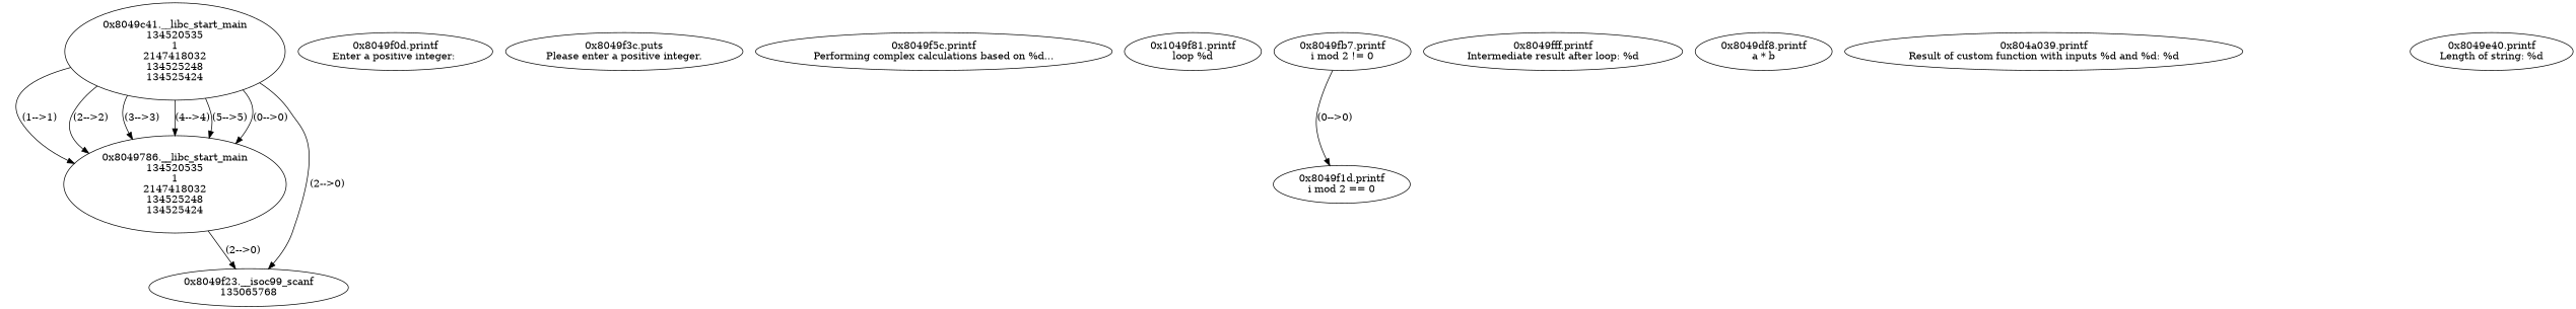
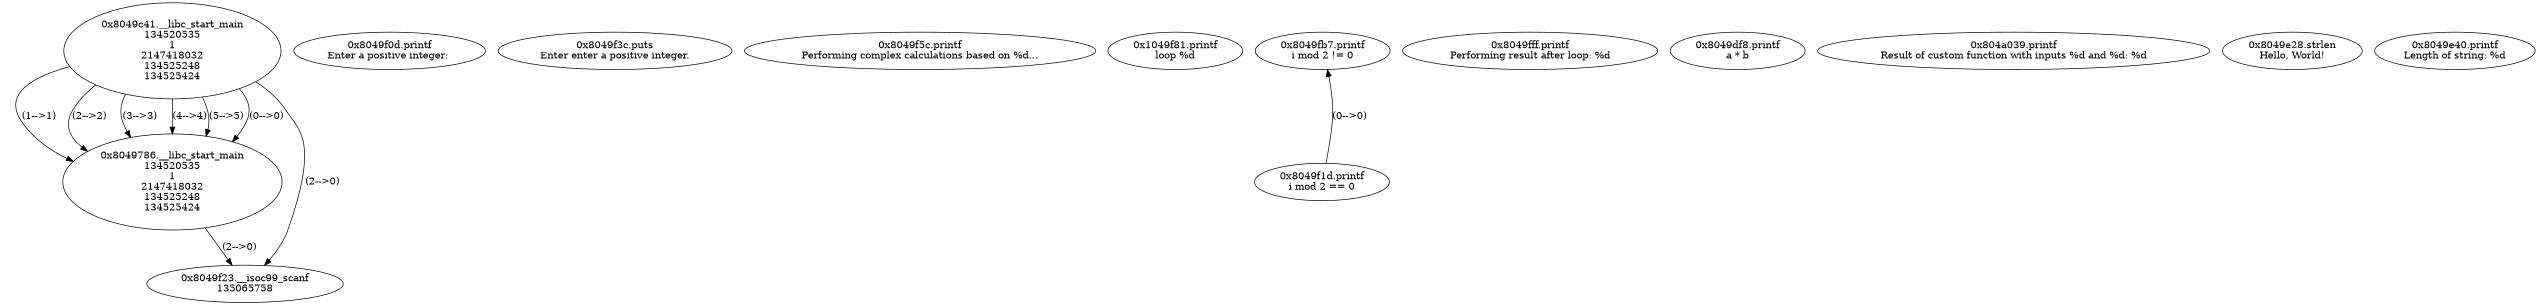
  digraph {
    n1 [label="0x8049c41.__libc_start_main\n134520535\n1\n2147418032\n134525248\n134525424"]
    n2 [label="0x8049786.__libc_start_main\n134520535\n1\n2147418032\n134525248\n134525424"]
-   n3 [label="0x8049f23.__isoc99_scanf\n135065768"]
+   n3 [label="0x8049f23.__isoc99_scanf\n135065758"]
    n4 [label="0x8049f0d.printf\nEnter a positive integer: "]
-   n5 [label="0x8049f3c.puts\nPlease enter a positive integer."]
+   n5 [label="0x8049f3c.puts\nEnter enter a positive integer."]
    n6 [label="0x8049f5c.printf\nPerforming complex calculations based on %d...\n"]
    n7 [label="0x1049f81.printf\nloop %d"]
    n8 [label="0x8049fb7.printf\ni mod 2 != 0"]
    n9 [label="0x8049f1d.printf\ni mod 2 == 0"]
-   n10 [label="0x8049fff.printf\nIntermediate result after loop: %d\n"]
+   n10 [label="0x8049fff.printf\nPerforming result after loop: %d\n"]
    n11 [label="0x8049df8.printf\na * b"]
    n12 [label="0x804a039.printf\nResult of custom function with inputs %d and %d: %d\n"]
+   n13 [label="0x8049e28.strlen\nHello, World!"]
    n14 [label="0x8049e40.printf\nLength of string: %d\n"]
    n1 -> n2 [label="(1-->1)"]
    n1 -> n2 [label="(2-->2)"]
    n1 -> n2 [label="(3-->3)"]
    n1 -> n2 [label="(4-->4)"]
    n1 -> n2 [label="(5-->5)"]
    n1 -> n2 [label="(0-->0)"]
    n1 -> n3 [label="(2-->0)"]
    n2 -> n3 [label="(2-->0)"]
-   n8 -> n9 [label="(0-->0)"]
+   n9 -> n8 [label="(0-->0)"]
  }
